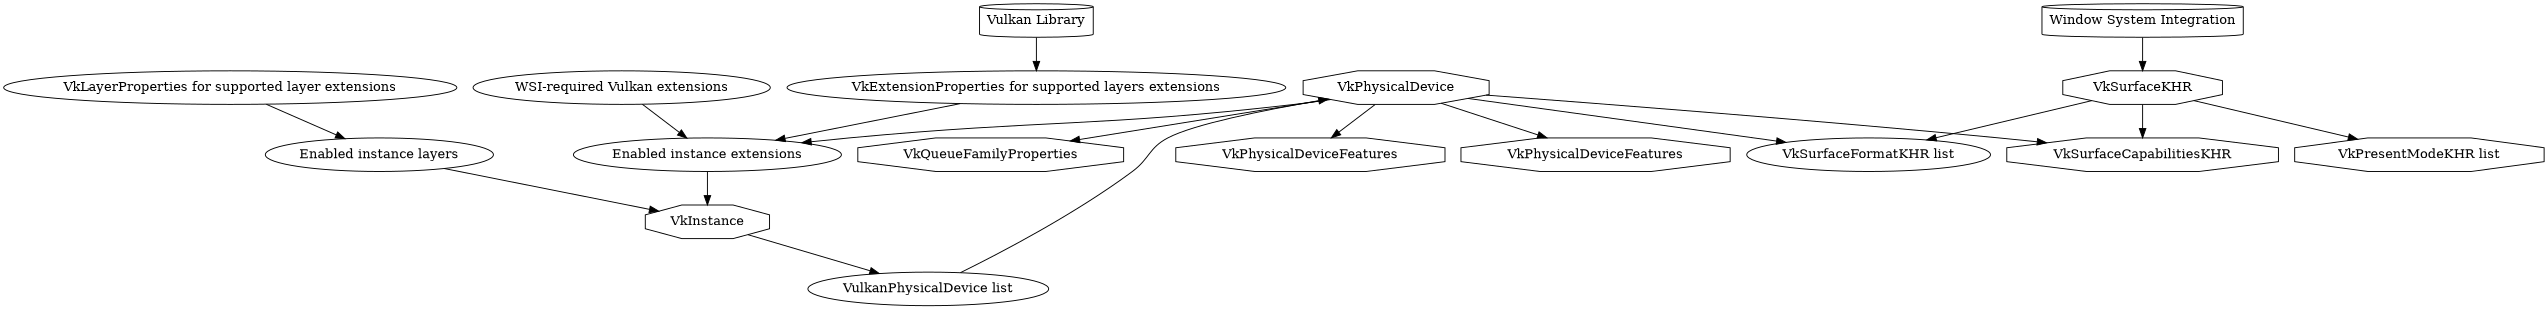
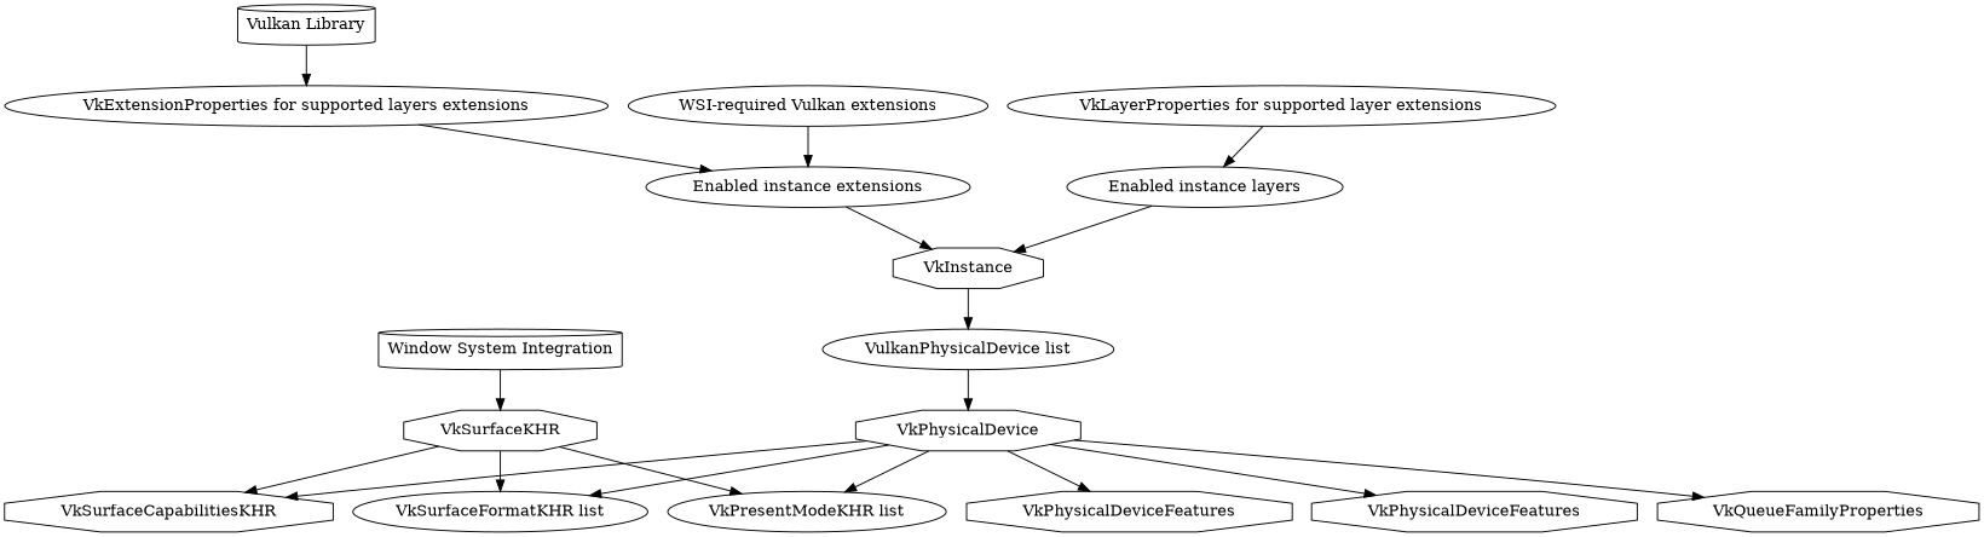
  digraph {
    n1 [label="Window System Integration" shape=cylinder]
    n2 [label=VkSurfaceKHR shape=octagon]
    n3 [label="WSI-required Vulkan extensions"]
    n4 [label="Enabled instance extensions"]
    n5 [label=VkSurfaceCapabilitiesKHR shape=octagon]
    n6 [label="VkSurfaceFormatKHR list"]
-   n7 [label="VkPresentModeKHR list" shape=octagon]
+   n7 [label="VkPresentModeKHR list"]
    n8 [label=VkInstance shape=octagon]
    n9 [label="Vulkan Library" shape=cylinder]
    n10 [label="VkExtensionProperties for supported layers extensions"]
    n11 [label="VkLayerProperties for supported layer extensions"]
    n12 [label="Enabled instance layers"]
    n13 [label="VulkanPhysicalDevice list"]
    n14 [label=VkPhysicalDevice shape=octagon]
    n15 [label=VkPhysicalDeviceFeatures shape=octagon]
    n16 [label=VkPhysicalDeviceFeatures shape=octagon]
    n17 [label=VkQueueFamilyProperties shape=octagon]
    n1 -> n2
    n2 -> n5
    n2 -> n6
    n2 -> n7
    n3 -> n4
    n4 -> n8
    n8 -> n13
    n9 -> n10
    n10 -> n4
    n11 -> n12
    n12 -> n8
    n13 -> n14
    n14 -> n5
    n14 -> n6
-   n14 -> n4
+   n14 -> n7
    n14 -> n15
    n14 -> n16
    n14 -> n17
  }
